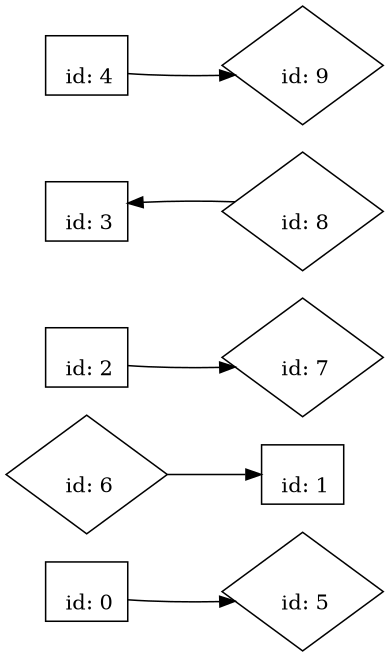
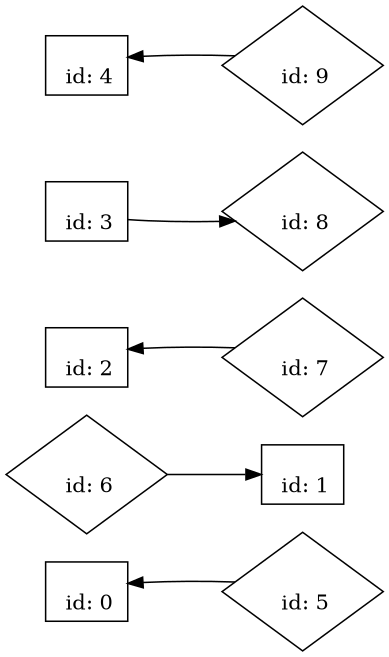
  digraph {
    rankdir=LR
    node [shape=box]
    n1 [label="\n id: 0"]
    n2 [label="\n id: 5" shape=diamond]
    n3 [label="\n id: 1"]
    n4 [label="\n id: 6" shape=diamond]
    n5 [label="\n id: 2"]
    n6 [label="\n id: 7" shape=diamond]
    n7 [label="\n id: 3"]
    n8 [label="\n id: 8" shape=diamond]
    n9 [label="\n id: 4"]
    n10 [label="\n id: 9" shape=diamond]
-   n1 -> n2
+   n2 -> n1
    n4 -> n3
-   n5 -> n6
-   n8 -> n7
-   n9 -> n10
+   n6 -> n5
+   n7 -> n8
+   n10 -> n9
  }
